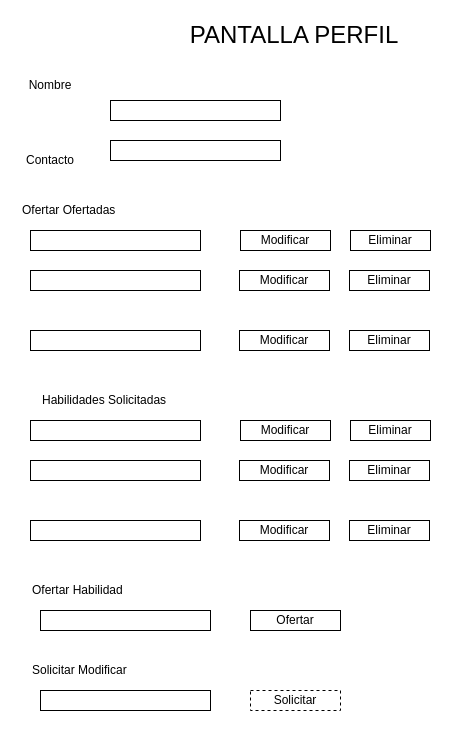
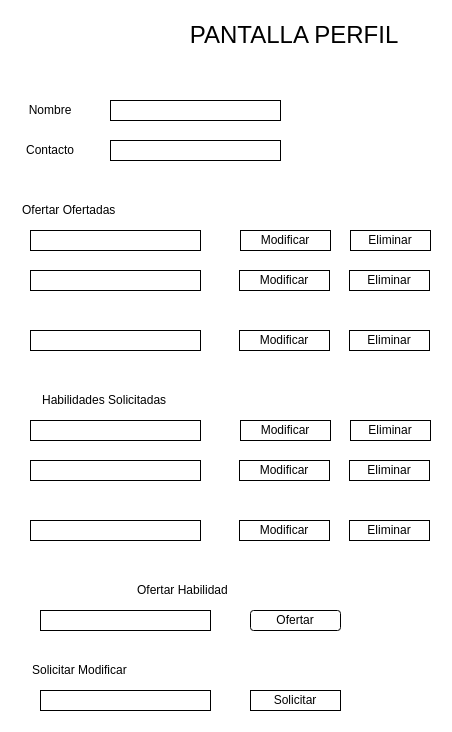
  <mxCell id="0" />
  <mxCell id="1" parent="0" />
  <mxCell id="2" value="&lt;font style=&quot;font-size: 24px;&quot;&gt;PANTALLA PERFIL&lt;/font&gt;" style="text;html=1;align=center;verticalAlign=middle;whiteSpace=wrap;rounded=0;" vertex="1" parent="1"><mxGeometry x="174" y="20" width="240" height="30" as="geometry" /></mxCell>
- <mxCell id="3" value="Nombre" style="text;html=1;align=center;verticalAlign=middle;whiteSpace=wrap;rounded=0;" vertex="1" parent="1"><mxGeometry x="20" y="75" width="60" height="20" as="geometry" /></mxCell>
+ <mxCell id="3" value="Nombre" style="text;html=1;align=center;verticalAlign=middle;whiteSpace=wrap;rounded=0;" vertex="1" parent="1"><mxGeometry x="20" y="100" width="60" height="20" as="geometry" /></mxCell>
  <mxCell id="4" value="" style="rounded=0;whiteSpace=wrap;html=1;" vertex="1" parent="1"><mxGeometry x="110" y="100" width="170" height="20" as="geometry" /></mxCell>
- <mxCell id="5" value="Contacto" style="text;html=1;align=center;verticalAlign=middle;whiteSpace=wrap;rounded=0;" vertex="1" parent="1"><mxGeometry x="20" y="150" width="60" height="20" as="geometry" /></mxCell>
+ <mxCell id="5" value="Contacto" style="text;html=1;align=center;verticalAlign=middle;whiteSpace=wrap;rounded=0;" vertex="1" parent="1"><mxGeometry x="20" y="140" width="60" height="20" as="geometry" /></mxCell>
  <mxCell id="6" value="" style="rounded=0;whiteSpace=wrap;html=1;" vertex="1" parent="1"><mxGeometry x="110" y="140" width="170" height="20" as="geometry" /></mxCell>
  <mxCell id="7" value="Ofertar Ofertadas" style="text;html=1;align=left;verticalAlign=middle;whiteSpace=wrap;rounded=0;" vertex="1" parent="1"><mxGeometry x="20" y="200" width="240" height="20" as="geometry" /></mxCell>
  <mxCell id="8" value="" style="rounded=0;whiteSpace=wrap;html=1;" vertex="1" parent="1"><mxGeometry x="30" y="230" width="170" height="20" as="geometry" /></mxCell>
  <mxCell id="9" value="" style="rounded=0;whiteSpace=wrap;html=1;" vertex="1" parent="1"><mxGeometry x="30" y="270" width="170" height="20" as="geometry" /></mxCell>
  <mxCell id="10" value="" style="rounded=0;whiteSpace=wrap;html=1;" vertex="1" parent="1"><mxGeometry x="30" y="330" width="170" height="20" as="geometry" /></mxCell>
  <mxCell id="11" value="Modificar" style="rounded=0;whiteSpace=wrap;html=1;" vertex="1" parent="1"><mxGeometry x="240" y="230" width="90" height="20" as="geometry" /></mxCell>
  <mxCell id="12" value="Eliminar" style="rounded=0;whiteSpace=wrap;html=1;" vertex="1" parent="1"><mxGeometry x="350" y="230" width="80" height="20" as="geometry" /></mxCell>
  <mxCell id="13" value="Modificar" style="rounded=0;whiteSpace=wrap;html=1;" vertex="1" parent="1"><mxGeometry x="239" y="270" width="90" height="20" as="geometry" /></mxCell>
  <mxCell id="14" value="Eliminar" style="rounded=0;whiteSpace=wrap;html=1;" vertex="1" parent="1"><mxGeometry x="349" y="270" width="80" height="20" as="geometry" /></mxCell>
  <mxCell id="15" value="Modificar" style="rounded=0;whiteSpace=wrap;html=1;" vertex="1" parent="1"><mxGeometry x="239" y="330" width="90" height="20" as="geometry" /></mxCell>
  <mxCell id="16" value="Eliminar" style="rounded=0;whiteSpace=wrap;html=1;" vertex="1" parent="1"><mxGeometry x="349" y="330" width="80" height="20" as="geometry" /></mxCell>
  <mxCell id="17" value="Habilidades Solicitadas" style="text;html=1;align=left;verticalAlign=middle;whiteSpace=wrap;rounded=0;" vertex="1" parent="1"><mxGeometry x="40" y="390" width="240" height="20" as="geometry" /></mxCell>
  <mxCell id="18" value="" style="rounded=0;whiteSpace=wrap;html=1;" vertex="1" parent="1"><mxGeometry x="30" y="420" width="170" height="20" as="geometry" /></mxCell>
  <mxCell id="19" value="" style="rounded=0;whiteSpace=wrap;html=1;" vertex="1" parent="1"><mxGeometry x="30" y="460" width="170" height="20" as="geometry" /></mxCell>
  <mxCell id="20" value="" style="rounded=0;whiteSpace=wrap;html=1;" vertex="1" parent="1"><mxGeometry x="30" y="520" width="170" height="20" as="geometry" /></mxCell>
  <mxCell id="21" value="Modificar" style="rounded=0;whiteSpace=wrap;html=1;" vertex="1" parent="1"><mxGeometry x="240" y="420" width="90" height="20" as="geometry" /></mxCell>
  <mxCell id="22" value="Eliminar" style="rounded=0;whiteSpace=wrap;html=1;" vertex="1" parent="1"><mxGeometry x="350" y="420" width="80" height="20" as="geometry" /></mxCell>
  <mxCell id="23" value="Modificar" style="rounded=0;whiteSpace=wrap;html=1;" vertex="1" parent="1"><mxGeometry x="239" y="460" width="90" height="20" as="geometry" /></mxCell>
  <mxCell id="24" value="Eliminar" style="rounded=0;whiteSpace=wrap;html=1;" vertex="1" parent="1"><mxGeometry x="349" y="460" width="80" height="20" as="geometry" /></mxCell>
  <mxCell id="25" value="Modificar" style="rounded=0;whiteSpace=wrap;html=1;" vertex="1" parent="1"><mxGeometry x="239" y="520" width="90" height="20" as="geometry" /></mxCell>
  <mxCell id="26" value="Eliminar" style="rounded=0;whiteSpace=wrap;html=1;" vertex="1" parent="1"><mxGeometry x="349" y="520" width="80" height="20" as="geometry" /></mxCell>
- <mxCell id="27" value="Ofertar Habilidad" style="text;html=1;align=left;verticalAlign=middle;whiteSpace=wrap;rounded=0;" vertex="1" parent="1"><mxGeometry x="30" y="580" width="240" height="20" as="geometry" /></mxCell>
+ <mxCell id="27" value="Ofertar Habilidad" style="text;html=1;align=left;verticalAlign=middle;whiteSpace=wrap;rounded=0;" vertex="1" parent="1"><mxGeometry x="135" y="580" width="240" height="20" as="geometry" /></mxCell>
  <mxCell id="28" value="" style="rounded=0;whiteSpace=wrap;html=1;" vertex="1" parent="1"><mxGeometry x="40" y="610" width="170" height="20" as="geometry" /></mxCell>
- <mxCell id="29" value="Ofertar" style="rounded=0;whiteSpace=wrap;html=1;" vertex="1" parent="1"><mxGeometry x="250" y="610" width="90" height="20" as="geometry" /></mxCell>
+ <mxCell id="29" value="Ofertar" style="whiteSpace=wrap;html=1;rounded=1;" vertex="1" parent="1"><mxGeometry x="250" y="610" width="90" height="20" as="geometry" /></mxCell>
  <mxCell id="30" value="Solicitar Modificar" style="text;html=1;align=left;verticalAlign=middle;whiteSpace=wrap;rounded=0;" vertex="1" parent="1"><mxGeometry x="30" y="660" width="240" height="20" as="geometry" /></mxCell>
  <mxCell id="31" value="" style="rounded=0;whiteSpace=wrap;html=1;" vertex="1" parent="1"><mxGeometry x="40" y="690" width="170" height="20" as="geometry" /></mxCell>
- <mxCell id="32" value="Solicitar" style="rounded=0;whiteSpace=wrap;html=1;dashed=1;" vertex="1" parent="1"><mxGeometry x="250" y="690" width="90" height="20" as="geometry" /></mxCell>
+ <mxCell id="32" value="Solicitar" style="rounded=0;whiteSpace=wrap;html=1;" vertex="1" parent="1"><mxGeometry x="250" y="690" width="90" height="20" as="geometry" /></mxCell>
